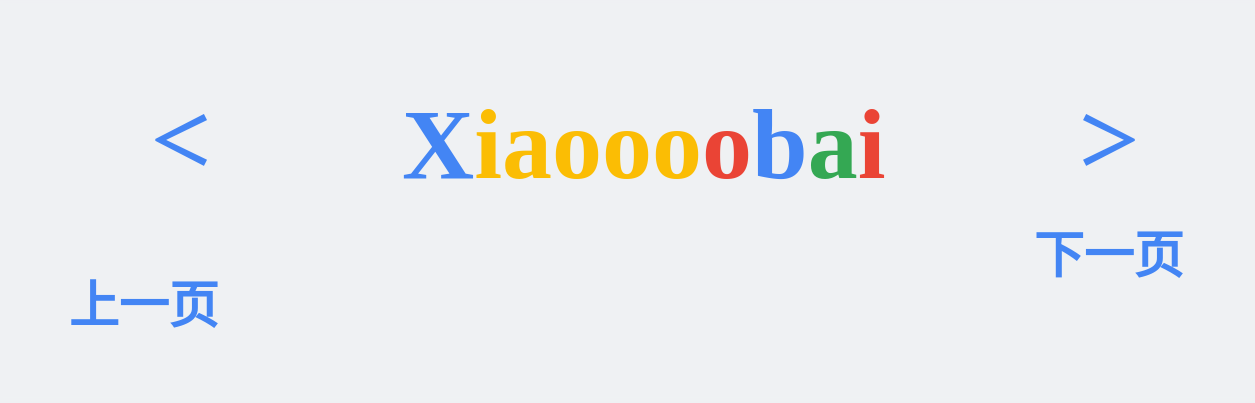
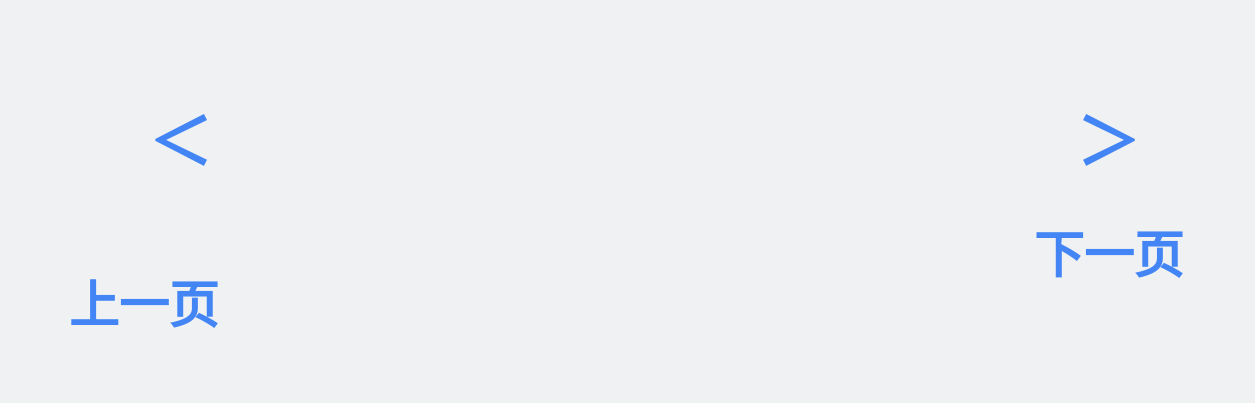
  <mxCell id="0" />
  <mxCell id="1" parent="0" />
- <mxCell id="2" value="&lt;font style=&quot;font-size: 40px&quot; face=&quot;Verdana&quot;&gt;&lt;b&gt;&lt;font color=&quot;#4385f4&quot; style=&quot;font-size: 40px&quot;&gt;X&lt;/font&gt;&lt;font color=&quot;#fbbd04&quot; style=&quot;font-size: 40px&quot;&gt;iaooo&lt;/font&gt;&lt;font color=&quot;#ea4435&quot; style=&quot;font-size: 40px&quot;&gt;o&lt;/font&gt;&lt;font color=&quot;#4385f4&quot; style=&quot;font-size: 40px&quot;&gt;b&lt;/font&gt;&lt;font color=&quot;#34a853&quot; style=&quot;font-size: 40px&quot;&gt;a&lt;/font&gt;&lt;font color=&quot;#ea4435&quot; style=&quot;font-size: 40px&quot;&gt;i&lt;/font&gt;&lt;/b&gt;&lt;/font&gt;" style="text;html=1;strokeColor=none;fillColor=none;align=center;verticalAlign=middle;whiteSpace=wrap;rounded=0;" parent="1" vertex="1"><mxGeometry x="114.25" y="20" width="287" height="74" as="geometry" /></mxCell>
  <mxCell id="3" value="&lt;b&gt;&lt;font color=&quot;#4385f4&quot; style=&quot;font-size: 25px&quot;&gt;＞&lt;/font&gt;&lt;/b&gt;" style="text;html=1;strokeColor=none;fillColor=none;align=center;verticalAlign=middle;whiteSpace=wrap;rounded=0;fontFamily=Verdana;fontSize=40;fontColor=#EA4435;" vertex="1" parent="1"><mxGeometry x="413.25" y="37" width="60" height="30" as="geometry" /></mxCell>
  <mxCell id="4" value="&lt;b&gt;&lt;font color=&quot;#4385f4&quot; style=&quot;font-size: 25px&quot;&gt;＜&lt;/font&gt;&lt;/b&gt;" style="text;html=1;strokeColor=none;fillColor=none;align=center;verticalAlign=middle;whiteSpace=wrap;rounded=0;fontFamily=Verdana;fontSize=40;fontColor=#EA4435;" vertex="1" parent="1"><mxGeometry x="42.25" y="37" width="60" height="30" as="geometry" /></mxCell>
  <mxCell id="5" value="&lt;b&gt;&lt;font style=&quot;font-size: 20px&quot;&gt;上一页&lt;/font&gt;&lt;/b&gt;" style="text;html=1;strokeColor=none;fillColor=none;align=center;verticalAlign=middle;whiteSpace=wrap;rounded=0;fontFamily=Verdana;fontSize=40;fontColor=#4385F4;" vertex="1" parent="1"><mxGeometry x="20" y="90" width="74.5" height="49" as="geometry" /></mxCell>
  <mxCell id="6" value="&lt;b&gt;&lt;font style=&quot;font-size: 20px&quot;&gt;下一页&lt;/font&gt;&lt;/b&gt;" style="text;html=1;strokeColor=none;fillColor=none;align=center;verticalAlign=middle;whiteSpace=wrap;rounded=0;fontFamily=Verdana;fontSize=40;fontColor=#4385F4;" vertex="1" parent="1"><mxGeometry x="407" y="65" width="72.5" height="59" as="geometry" /></mxCell>
